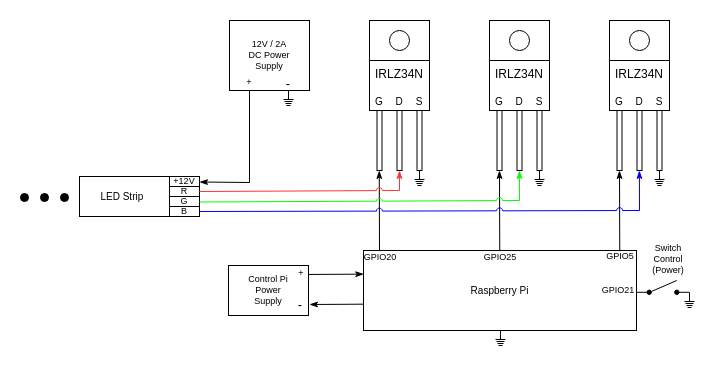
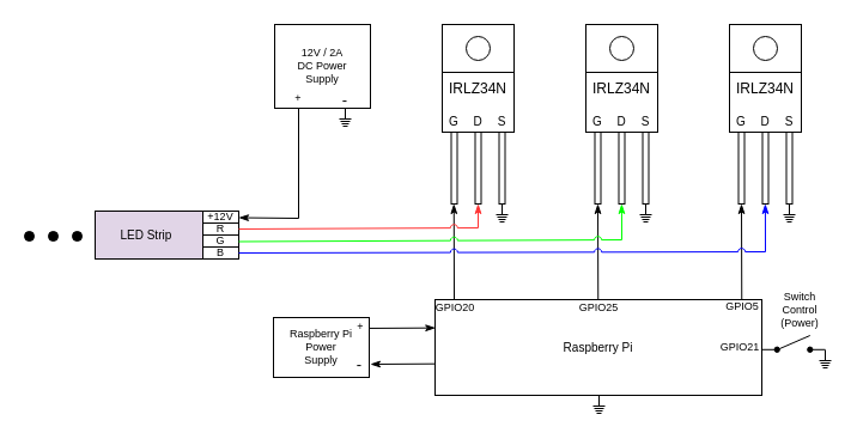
  <mxCell id="0" />
  <mxCell id="1" parent="0" />
  <mxCell id="2" value="" style="group" parent="1" vertex="1" connectable="0"><mxGeometry x="489" y="20" width="60" height="150" as="geometry" /></mxCell>
  <mxCell id="3" value="" style="rounded=0;whiteSpace=wrap;html=1;" parent="2" vertex="1"><mxGeometry width="60" height="40" as="geometry" /></mxCell>
  <mxCell id="4" value="" style="ellipse;whiteSpace=wrap;html=1;aspect=fixed;" parent="2" vertex="1"><mxGeometry x="20" y="10" width="20" height="20" as="geometry" /></mxCell>
  <mxCell id="5" value="" style="rounded=0;whiteSpace=wrap;html=1;" parent="2" vertex="1"><mxGeometry x="7.5" y="90" width="5" height="60" as="geometry" /></mxCell>
  <mxCell id="6" value="" style="rounded=0;whiteSpace=wrap;html=1;" parent="2" vertex="1"><mxGeometry x="27.5" y="90" width="5" height="60" as="geometry" /></mxCell>
  <mxCell id="7" value="" style="rounded=0;whiteSpace=wrap;html=1;" parent="2" vertex="1"><mxGeometry x="47.5" y="90" width="5" height="60" as="geometry" /></mxCell>
  <mxCell id="8" value="IRLZ34N" style="rounded=0;whiteSpace=wrap;html=1;verticalAlign=top;" parent="2" vertex="1"><mxGeometry y="40" width="60" height="50" as="geometry" /></mxCell>
  <mxCell id="9" value="G" style="text;html=1;strokeColor=none;fillColor=none;align=center;verticalAlign=bottom;whiteSpace=wrap;rounded=0;fontSize=10;" parent="2" vertex="1"><mxGeometry y="70" width="20" height="20" as="geometry" /></mxCell>
  <mxCell id="10" value="D" style="text;html=1;strokeColor=none;fillColor=none;align=center;verticalAlign=bottom;whiteSpace=wrap;rounded=0;fontSize=10;" parent="2" vertex="1"><mxGeometry x="20" y="70" width="20" height="20" as="geometry" /></mxCell>
  <mxCell id="11" value="S" style="text;html=1;strokeColor=none;fillColor=none;align=center;verticalAlign=bottom;whiteSpace=wrap;rounded=0;fontSize=10;" parent="2" vertex="1"><mxGeometry x="40" y="70" width="20" height="20" as="geometry" /></mxCell>
  <mxCell id="12" value="" style="group" parent="1" vertex="1" connectable="0"><mxGeometry x="609" y="20" width="60" height="150" as="geometry" /></mxCell>
  <mxCell id="13" value="" style="rounded=0;whiteSpace=wrap;html=1;" parent="12" vertex="1"><mxGeometry width="60" height="40" as="geometry" /></mxCell>
  <mxCell id="14" value="" style="ellipse;whiteSpace=wrap;html=1;aspect=fixed;" parent="12" vertex="1"><mxGeometry x="20" y="10" width="20" height="20" as="geometry" /></mxCell>
  <mxCell id="15" value="" style="rounded=0;whiteSpace=wrap;html=1;" parent="12" vertex="1"><mxGeometry x="7.5" y="90" width="5" height="60" as="geometry" /></mxCell>
  <mxCell id="16" value="" style="rounded=0;whiteSpace=wrap;html=1;" parent="12" vertex="1"><mxGeometry x="27.5" y="90" width="5" height="60" as="geometry" /></mxCell>
  <mxCell id="17" value="" style="rounded=0;whiteSpace=wrap;html=1;" parent="12" vertex="1"><mxGeometry x="47.5" y="90" width="5" height="60" as="geometry" /></mxCell>
  <mxCell id="18" value="IRLZ34N" style="rounded=0;whiteSpace=wrap;html=1;verticalAlign=top;" parent="12" vertex="1"><mxGeometry y="40" width="60" height="50" as="geometry" /></mxCell>
  <mxCell id="19" value="G" style="text;html=1;strokeColor=none;fillColor=none;align=center;verticalAlign=bottom;whiteSpace=wrap;rounded=0;fontSize=10;" parent="12" vertex="1"><mxGeometry y="70" width="20" height="20" as="geometry" /></mxCell>
  <mxCell id="20" value="D" style="text;html=1;strokeColor=none;fillColor=none;align=center;verticalAlign=bottom;whiteSpace=wrap;rounded=0;fontSize=10;" parent="12" vertex="1"><mxGeometry x="20" y="70" width="20" height="20" as="geometry" /></mxCell>
  <mxCell id="21" value="S" style="text;html=1;strokeColor=none;fillColor=none;align=center;verticalAlign=bottom;whiteSpace=wrap;rounded=0;fontSize=10;" parent="12" vertex="1"><mxGeometry x="40" y="70" width="20" height="20" as="geometry" /></mxCell>
  <mxCell id="22" value="" style="group" parent="1" vertex="1" connectable="0"><mxGeometry x="369" y="20" width="60" height="150" as="geometry" /></mxCell>
  <mxCell id="23" value="" style="rounded=0;whiteSpace=wrap;html=1;" parent="22" vertex="1"><mxGeometry width="60" height="40" as="geometry" /></mxCell>
  <mxCell id="24" value="" style="ellipse;whiteSpace=wrap;html=1;aspect=fixed;" parent="22" vertex="1"><mxGeometry x="20" y="10" width="20" height="20" as="geometry" /></mxCell>
  <mxCell id="25" value="" style="rounded=0;whiteSpace=wrap;html=1;" parent="22" vertex="1"><mxGeometry x="7.5" y="90" width="5" height="60" as="geometry" /></mxCell>
  <mxCell id="26" value="" style="rounded=0;whiteSpace=wrap;html=1;" parent="22" vertex="1"><mxGeometry x="27.5" y="90" width="5" height="60" as="geometry" /></mxCell>
  <mxCell id="27" value="" style="rounded=0;whiteSpace=wrap;html=1;" parent="22" vertex="1"><mxGeometry x="47.5" y="90" width="5" height="60" as="geometry" /></mxCell>
  <mxCell id="28" value="IRLZ34N" style="rounded=0;whiteSpace=wrap;html=1;verticalAlign=top;" parent="22" vertex="1"><mxGeometry y="40" width="60" height="50" as="geometry" /></mxCell>
  <mxCell id="29" value="G" style="text;html=1;strokeColor=none;fillColor=none;align=center;verticalAlign=bottom;whiteSpace=wrap;rounded=0;fontSize=10;" parent="22" vertex="1"><mxGeometry y="70" width="20" height="20" as="geometry" /></mxCell>
  <mxCell id="30" value="D" style="text;html=1;strokeColor=none;fillColor=none;align=center;verticalAlign=bottom;whiteSpace=wrap;rounded=0;fontSize=10;" parent="22" vertex="1"><mxGeometry x="20" y="70" width="20" height="20" as="geometry" /></mxCell>
  <mxCell id="31" value="S" style="text;html=1;strokeColor=none;fillColor=none;align=center;verticalAlign=bottom;whiteSpace=wrap;rounded=0;fontSize=10;" parent="22" vertex="1"><mxGeometry x="40" y="70" width="20" height="20" as="geometry" /></mxCell>
  <mxCell id="32" value="Raspberry Pi" style="rounded=0;whiteSpace=wrap;html=1;fontSize=10;" parent="1" vertex="1"><mxGeometry x="363" y="250" width="273" height="80" as="geometry" /></mxCell>
  <mxCell id="33" value="" style="endArrow=classicThin;html=1;fontSize=10;entryX=0.25;entryY=1;entryDx=0;entryDy=0;endFill=1;jumpStyle=arc;jumpSize=4;" parent="1" edge="1"><mxGeometry width="50" height="50" relative="1" as="geometry"><mxPoint x="379" y="250" as="sourcePoint" /><mxPoint x="378.75" y="170" as="targetPoint" /></mxGeometry></mxCell>
  <mxCell id="34" value="" style="endArrow=classicThin;html=1;fontSize=10;entryX=0.25;entryY=1;entryDx=0;entryDy=0;endFill=1;" parent="1" edge="1"><mxGeometry width="50" height="50" relative="1" as="geometry"><mxPoint x="499.25" y="250" as="sourcePoint" /><mxPoint x="499" y="170" as="targetPoint" /></mxGeometry></mxCell>
  <mxCell id="35" value="" style="endArrow=classicThin;html=1;fontSize=10;entryX=0.25;entryY=1;entryDx=0;entryDy=0;endFill=1;" parent="1" edge="1"><mxGeometry width="50" height="50" relative="1" as="geometry"><mxPoint x="619.25" y="250" as="sourcePoint" /><mxPoint x="619" y="170" as="targetPoint" /></mxGeometry></mxCell>
- <mxCell id="36" value="&amp;nbsp; &amp;nbsp; &amp;nbsp; &amp;nbsp;LED Strip" style="rounded=0;whiteSpace=wrap;html=1;fontSize=10;fillColor=#FFFFFF;align=left;" parent="1" vertex="1"><mxGeometry x="79" y="176" width="120" height="40" as="geometry" /></mxCell>
+ <mxCell id="36" value="&amp;nbsp; &amp;nbsp; &amp;nbsp; &amp;nbsp;LED Strip" style="rounded=0;whiteSpace=wrap;html=1;fontSize=10;fillColor=#e1d5e7;align=left;" parent="1" vertex="1"><mxGeometry x="79" y="176" width="120" height="40" as="geometry" /></mxCell>
  <mxCell id="37" value="+12V" style="rounded=0;whiteSpace=wrap;html=1;fillColor=#FFFFFF;fontSize=9;align=center;" parent="1" vertex="1"><mxGeometry x="169" y="176" width="30" height="10" as="geometry" /></mxCell>
  <mxCell id="38" value="R" style="rounded=0;whiteSpace=wrap;html=1;fillColor=#FFFFFF;fontSize=9;align=center;" parent="1" vertex="1"><mxGeometry x="169" y="186" width="30" height="10" as="geometry" /></mxCell>
  <mxCell id="39" value="G" style="rounded=0;whiteSpace=wrap;html=1;fillColor=#FFFFFF;fontSize=9;align=center;" parent="1" vertex="1"><mxGeometry x="169" y="196" width="30" height="10" as="geometry" /></mxCell>
  <mxCell id="40" value="B" style="rounded=0;whiteSpace=wrap;html=1;fillColor=#FFFFFF;fontSize=9;align=center;" parent="1" vertex="1"><mxGeometry x="169" y="206" width="30" height="10" as="geometry" /></mxCell>
  <mxCell id="41" value="" style="ellipse;whiteSpace=wrap;html=1;aspect=fixed;fontSize=9;align=left;fillColor=#000000;" parent="1" vertex="1"><mxGeometry x="60" y="193" width="8" height="8" as="geometry" /></mxCell>
  <mxCell id="42" value="" style="ellipse;whiteSpace=wrap;html=1;aspect=fixed;fontSize=9;align=left;fillColor=#000000;" parent="1" vertex="1"><mxGeometry x="40" y="193" width="8" height="8" as="geometry" /></mxCell>
  <mxCell id="43" value="" style="ellipse;whiteSpace=wrap;html=1;aspect=fixed;fontSize=9;align=left;fillColor=#000000;" parent="1" vertex="1"><mxGeometry x="20" y="193" width="8" height="8" as="geometry" /></mxCell>
  <mxCell id="44" value="12V / 2A&lt;br&gt;DC Power&lt;br&gt;Supply" style="rounded=0;whiteSpace=wrap;html=1;fontSize=9;align=center;fillColor=#FFFFFF;" parent="1" vertex="1"><mxGeometry x="229" y="20" width="80" height="70" as="geometry" /></mxCell>
  <mxCell id="45" value="" style="endArrow=classicThin;html=1;strokeColor=#000000;fontSize=9;entryX=1;entryY=0.25;entryDx=0;entryDy=0;endFill=1;" parent="1" edge="1"><mxGeometry width="50" height="50" relative="1" as="geometry"><mxPoint x="249" y="182" as="sourcePoint" /><mxPoint x="199" y="181.5" as="targetPoint" /></mxGeometry></mxCell>
  <mxCell id="46" value="" style="endArrow=none;html=1;strokeColor=#000000;fontSize=9;" parent="1" edge="1"><mxGeometry width="50" height="50" relative="1" as="geometry"><mxPoint x="249" y="182" as="sourcePoint" /><mxPoint x="249" y="90" as="targetPoint" /></mxGeometry></mxCell>
  <mxCell id="47" value="" style="endArrow=none;html=1;fontSize=9;endFill=0;exitX=1;exitY=0.5;exitDx=0;exitDy=0;strokeColor=#FF3333;jumpStyle=arc;" parent="1" source="38" edge="1"><mxGeometry width="50" height="50" relative="1" as="geometry"><mxPoint x="213" y="244" as="sourcePoint" /><mxPoint x="399" y="190" as="targetPoint" /></mxGeometry></mxCell>
  <mxCell id="48" value="+" style="text;html=1;strokeColor=none;fillColor=none;align=center;verticalAlign=middle;whiteSpace=wrap;rounded=0;fontSize=9;" parent="1" vertex="1"><mxGeometry x="229" y="72" width="40" height="20" as="geometry" /></mxCell>
  <mxCell id="49" value="&lt;font style=&quot;font-size: 13px&quot;&gt;-&lt;/font&gt;" style="text;html=1;strokeColor=none;fillColor=none;align=center;verticalAlign=middle;whiteSpace=wrap;rounded=0;fontSize=9;" parent="1" vertex="1"><mxGeometry x="268" y="73" width="40" height="20" as="geometry" /></mxCell>
  <mxCell id="50" value="" style="group" parent="1" vertex="1" connectable="0"><mxGeometry x="283" y="90" width="10" height="15" as="geometry" /></mxCell>
  <mxCell id="51" value="" style="endArrow=none;html=1;fontSize=9;" parent="50" edge="1"><mxGeometry width="50" height="50" relative="1" as="geometry"><mxPoint x="3" y="15" as="sourcePoint" /><mxPoint x="7" y="15" as="targetPoint" /></mxGeometry></mxCell>
  <mxCell id="52" value="" style="endArrow=none;html=1;fontSize=9;" parent="50" edge="1"><mxGeometry width="50" height="50" relative="1" as="geometry"><mxPoint x="2" y="13" as="sourcePoint" /><mxPoint x="8" y="13" as="targetPoint" /></mxGeometry></mxCell>
  <mxCell id="53" value="" style="endArrow=none;html=1;fontSize=9;" parent="50" edge="1"><mxGeometry width="50" height="50" relative="1" as="geometry"><mxPoint x="1" y="11" as="sourcePoint" /><mxPoint x="9" y="11" as="targetPoint" /></mxGeometry></mxCell>
  <mxCell id="54" value="" style="endArrow=none;html=1;fontSize=9;" parent="50" edge="1"><mxGeometry width="50" height="50" relative="1" as="geometry"><mxPoint y="9" as="sourcePoint" /><mxPoint x="10" y="9" as="targetPoint" /></mxGeometry></mxCell>
  <mxCell id="55" value="" style="endArrow=none;html=1;strokeColor=#000000;fontSize=9;" parent="50" edge="1"><mxGeometry width="50" height="50" relative="1" as="geometry"><mxPoint x="5" y="9" as="sourcePoint" /><mxPoint x="5" as="targetPoint" /></mxGeometry></mxCell>
  <mxCell id="56" value="" style="group" parent="1" vertex="1" connectable="0"><mxGeometry x="414" y="170" width="10" height="15" as="geometry" /></mxCell>
  <mxCell id="57" value="" style="endArrow=none;html=1;fontSize=9;" parent="56" edge="1"><mxGeometry width="50" height="50" relative="1" as="geometry"><mxPoint x="3" y="15" as="sourcePoint" /><mxPoint x="7" y="15" as="targetPoint" /></mxGeometry></mxCell>
  <mxCell id="58" value="" style="endArrow=none;html=1;fontSize=9;" parent="56" edge="1"><mxGeometry width="50" height="50" relative="1" as="geometry"><mxPoint x="2" y="13" as="sourcePoint" /><mxPoint x="8" y="13" as="targetPoint" /></mxGeometry></mxCell>
  <mxCell id="59" value="" style="endArrow=none;html=1;fontSize=9;" parent="56" edge="1"><mxGeometry width="50" height="50" relative="1" as="geometry"><mxPoint x="1" y="11" as="sourcePoint" /><mxPoint x="9" y="11" as="targetPoint" /></mxGeometry></mxCell>
  <mxCell id="60" value="" style="endArrow=none;html=1;fontSize=9;" parent="56" edge="1"><mxGeometry width="50" height="50" relative="1" as="geometry"><mxPoint y="9" as="sourcePoint" /><mxPoint x="10" y="9" as="targetPoint" /></mxGeometry></mxCell>
  <mxCell id="61" value="" style="endArrow=none;html=1;strokeColor=#000000;fontSize=9;" parent="56" edge="1"><mxGeometry width="50" height="50" relative="1" as="geometry"><mxPoint x="5" y="9" as="sourcePoint" /><mxPoint x="5" as="targetPoint" /></mxGeometry></mxCell>
  <mxCell id="62" value="" style="group" parent="1" vertex="1" connectable="0"><mxGeometry x="534" y="170" width="10" height="15" as="geometry" /></mxCell>
  <mxCell id="63" value="" style="endArrow=none;html=1;fontSize=9;" parent="62" edge="1"><mxGeometry width="50" height="50" relative="1" as="geometry"><mxPoint x="3" y="15" as="sourcePoint" /><mxPoint x="7" y="15" as="targetPoint" /></mxGeometry></mxCell>
  <mxCell id="64" value="" style="endArrow=none;html=1;fontSize=9;" parent="62" edge="1"><mxGeometry width="50" height="50" relative="1" as="geometry"><mxPoint x="2" y="13" as="sourcePoint" /><mxPoint x="8" y="13" as="targetPoint" /></mxGeometry></mxCell>
  <mxCell id="65" value="" style="endArrow=none;html=1;fontSize=9;" parent="62" edge="1"><mxGeometry width="50" height="50" relative="1" as="geometry"><mxPoint x="1" y="11" as="sourcePoint" /><mxPoint x="9" y="11" as="targetPoint" /></mxGeometry></mxCell>
  <mxCell id="66" value="" style="endArrow=none;html=1;fontSize=9;" parent="62" edge="1"><mxGeometry width="50" height="50" relative="1" as="geometry"><mxPoint y="9" as="sourcePoint" /><mxPoint x="10" y="9" as="targetPoint" /></mxGeometry></mxCell>
  <mxCell id="67" value="" style="endArrow=none;html=1;strokeColor=#000000;fontSize=9;" parent="62" edge="1"><mxGeometry width="50" height="50" relative="1" as="geometry"><mxPoint x="5" y="9" as="sourcePoint" /><mxPoint x="5" as="targetPoint" /></mxGeometry></mxCell>
  <mxCell id="68" value="" style="group" parent="1" vertex="1" connectable="0"><mxGeometry x="654" y="170" width="10" height="15" as="geometry" /></mxCell>
  <mxCell id="69" value="" style="endArrow=none;html=1;fontSize=9;" parent="68" edge="1"><mxGeometry width="50" height="50" relative="1" as="geometry"><mxPoint x="3" y="15" as="sourcePoint" /><mxPoint x="7" y="15" as="targetPoint" /></mxGeometry></mxCell>
  <mxCell id="70" value="" style="endArrow=none;html=1;fontSize=9;" parent="68" edge="1"><mxGeometry width="50" height="50" relative="1" as="geometry"><mxPoint x="2" y="13" as="sourcePoint" /><mxPoint x="8" y="13" as="targetPoint" /></mxGeometry></mxCell>
  <mxCell id="71" value="" style="endArrow=none;html=1;fontSize=9;" parent="68" edge="1"><mxGeometry width="50" height="50" relative="1" as="geometry"><mxPoint x="1" y="11" as="sourcePoint" /><mxPoint x="9" y="11" as="targetPoint" /></mxGeometry></mxCell>
  <mxCell id="72" value="" style="endArrow=none;html=1;fontSize=9;" parent="68" edge="1"><mxGeometry width="50" height="50" relative="1" as="geometry"><mxPoint y="9" as="sourcePoint" /><mxPoint x="10" y="9" as="targetPoint" /></mxGeometry></mxCell>
  <mxCell id="73" value="" style="endArrow=none;html=1;strokeColor=#000000;fontSize=9;" parent="68" edge="1"><mxGeometry width="50" height="50" relative="1" as="geometry"><mxPoint x="5" y="9" as="sourcePoint" /><mxPoint x="5" as="targetPoint" /></mxGeometry></mxCell>
  <mxCell id="74" value="" style="endArrow=classicThin;html=1;fontSize=9;strokeColor=#FF3333;entryX=0.5;entryY=1;entryDx=0;entryDy=0;endFill=1;" parent="1" edge="1"><mxGeometry width="50" height="50" relative="1" as="geometry"><mxPoint x="399" y="190" as="sourcePoint" /><mxPoint x="399" y="170" as="targetPoint" /></mxGeometry></mxCell>
  <mxCell id="75" value="" style="endArrow=classicThin;html=1;fontSize=9;entryX=0.5;entryY=1;entryDx=0;entryDy=0;strokeColor=#00FF00;endFill=1;" parent="1" edge="1"><mxGeometry width="50" height="50" relative="1" as="geometry"><mxPoint x="519" y="200" as="sourcePoint" /><mxPoint x="518.92" y="170" as="targetPoint" /></mxGeometry></mxCell>
  <mxCell id="76" value="" style="endArrow=classicThin;html=1;fontSize=9;entryX=0.5;entryY=1;entryDx=0;entryDy=0;strokeColor=#0000FF;endFill=1;" parent="1" edge="1"><mxGeometry width="50" height="50" relative="1" as="geometry"><mxPoint x="639" y="210" as="sourcePoint" /><mxPoint x="638.92" y="170" as="targetPoint" /></mxGeometry></mxCell>
  <mxCell id="77" value="" style="endArrow=none;html=1;fontSize=9;endFill=0;exitX=1;exitY=0.5;exitDx=0;exitDy=0;jumpStyle=arc;strokeColor=#00FF00;" parent="1" edge="1"><mxGeometry width="50" height="50" relative="1" as="geometry"><mxPoint x="199" y="201.5" as="sourcePoint" /><mxPoint x="519" y="200" as="targetPoint" /></mxGeometry></mxCell>
  <mxCell id="78" value="" style="endArrow=none;html=1;fontSize=9;endFill=0;exitX=1;exitY=0.5;exitDx=0;exitDy=0;jumpStyle=arc;strokeColor=#0000FF;" parent="1" edge="1"><mxGeometry width="50" height="50" relative="1" as="geometry"><mxPoint x="199" y="211" as="sourcePoint" /><mxPoint x="639" y="210" as="targetPoint" /></mxGeometry></mxCell>
- <mxCell id="79" value="Control Pi&lt;br&gt;Power &lt;br&gt;Supply" style="rounded=0;whiteSpace=wrap;html=1;fontSize=9;align=center;fillColor=#FFFFFF;" parent="1" vertex="1"><mxGeometry x="228" y="265" width="80" height="50" as="geometry" /></mxCell>
+ <mxCell id="79" value="Raspberry Pi&lt;br&gt;Power &lt;br&gt;Supply" style="rounded=0;whiteSpace=wrap;html=1;fontSize=9;align=center;fillColor=#FFFFFF;" parent="1" vertex="1"><mxGeometry x="228" y="265" width="80" height="50" as="geometry" /></mxCell>
  <mxCell id="80" value="+" style="text;html=1;strokeColor=none;fillColor=none;align=center;verticalAlign=middle;whiteSpace=wrap;rounded=0;fontSize=9;" parent="1" vertex="1"><mxGeometry x="294" y="263" width="14" height="20" as="geometry" /></mxCell>
  <mxCell id="81" value="&lt;font style=&quot;font-size: 13px&quot;&gt;-&lt;/font&gt;" style="text;html=1;strokeColor=none;fillColor=none;align=center;verticalAlign=middle;whiteSpace=wrap;rounded=0;fontSize=9;" parent="1" vertex="1"><mxGeometry x="294" y="294" width="12" height="20" as="geometry" /></mxCell>
  <mxCell id="82" value="" style="group" parent="1" vertex="1" connectable="0"><mxGeometry x="495" y="330" width="10" height="15" as="geometry" /></mxCell>
  <mxCell id="83" value="" style="endArrow=none;html=1;fontSize=9;" parent="82" edge="1"><mxGeometry width="50" height="50" relative="1" as="geometry"><mxPoint x="3" y="15" as="sourcePoint" /><mxPoint x="7" y="15" as="targetPoint" /></mxGeometry></mxCell>
  <mxCell id="84" value="" style="endArrow=none;html=1;fontSize=9;" parent="82" edge="1"><mxGeometry width="50" height="50" relative="1" as="geometry"><mxPoint x="2" y="13" as="sourcePoint" /><mxPoint x="8" y="13" as="targetPoint" /></mxGeometry></mxCell>
  <mxCell id="85" value="" style="endArrow=none;html=1;fontSize=9;" parent="82" edge="1"><mxGeometry width="50" height="50" relative="1" as="geometry"><mxPoint x="1" y="11" as="sourcePoint" /><mxPoint x="9" y="11" as="targetPoint" /></mxGeometry></mxCell>
  <mxCell id="86" value="" style="endArrow=none;html=1;fontSize=9;" parent="82" edge="1"><mxGeometry width="50" height="50" relative="1" as="geometry"><mxPoint y="9" as="sourcePoint" /><mxPoint x="10" y="9" as="targetPoint" /></mxGeometry></mxCell>
  <mxCell id="87" value="" style="endArrow=none;html=1;strokeColor=#000000;fontSize=9;" parent="82" edge="1"><mxGeometry width="50" height="50" relative="1" as="geometry"><mxPoint x="5" y="9" as="sourcePoint" /><mxPoint x="5" as="targetPoint" /></mxGeometry></mxCell>
  <mxCell id="88" value="" style="endArrow=classicThin;html=1;strokeColor=#000000;fontSize=9;endFill=1;entryX=0.001;entryY=0.283;entryDx=0;entryDy=0;entryPerimeter=0;" parent="1" edge="1"><mxGeometry width="50" height="50" relative="1" as="geometry"><mxPoint x="308" y="273.96" as="sourcePoint" /><mxPoint x="363.273" y="273.64" as="targetPoint" /></mxGeometry></mxCell>
  <mxCell id="89" value="" style="endArrow=classicThin;html=1;strokeColor=#000000;fontSize=9;endFill=1;exitX=-0.001;exitY=0.671;exitDx=0;exitDy=0;exitPerimeter=0;" parent="1" source="32" edge="1"><mxGeometry width="50" height="50" relative="1" as="geometry"><mxPoint x="350" y="297" as="sourcePoint" /><mxPoint x="309" y="304" as="targetPoint" /></mxGeometry></mxCell>
  <mxCell id="90" value="GPIO20" style="text;html=1;strokeColor=none;fillColor=none;align=center;verticalAlign=middle;whiteSpace=wrap;rounded=0;fontSize=9;" parent="1" vertex="1"><mxGeometry x="371" y="251" width="18" height="11" as="geometry" /></mxCell>
  <mxCell id="91" value="GPIO25" style="text;html=1;strokeColor=none;fillColor=none;align=center;verticalAlign=middle;whiteSpace=wrap;rounded=0;fontSize=9;" parent="1" vertex="1"><mxGeometry x="491" y="251" width="18" height="11" as="geometry" /></mxCell>
  <mxCell id="92" value="GPIO5" style="text;html=1;strokeColor=none;fillColor=none;align=center;verticalAlign=middle;whiteSpace=wrap;rounded=0;fontSize=9;" parent="1" vertex="1"><mxGeometry x="611" y="250" width="18" height="11" as="geometry" /></mxCell>
  <mxCell id="93" value="" style="pointerEvents=1;verticalLabelPosition=bottom;shadow=0;dashed=0;align=center;html=1;verticalAlign=top;shape=mxgraph.electrical.electro-mechanical.simple_switch;fillColor=#000000;fontSize=9;" parent="1" vertex="1"><mxGeometry x="636" y="280" width="53" height="14" as="geometry" /></mxCell>
  <mxCell id="94" value="GPIO21" style="text;html=1;strokeColor=none;fillColor=none;align=center;verticalAlign=middle;whiteSpace=wrap;rounded=0;fontSize=9;" parent="1" vertex="1"><mxGeometry x="609" y="284.5" width="18" height="11" as="geometry" /></mxCell>
  <mxCell id="95" value="" style="group" parent="1" vertex="1" connectable="0"><mxGeometry x="684" y="292" width="10" height="15" as="geometry" /></mxCell>
  <mxCell id="96" value="" style="endArrow=none;html=1;fontSize=9;" parent="95" edge="1"><mxGeometry width="50" height="50" relative="1" as="geometry"><mxPoint x="3" y="15" as="sourcePoint" /><mxPoint x="7" y="15" as="targetPoint" /></mxGeometry></mxCell>
  <mxCell id="97" value="" style="endArrow=none;html=1;fontSize=9;" parent="95" edge="1"><mxGeometry width="50" height="50" relative="1" as="geometry"><mxPoint x="2" y="13" as="sourcePoint" /><mxPoint x="8" y="13" as="targetPoint" /></mxGeometry></mxCell>
  <mxCell id="98" value="" style="endArrow=none;html=1;fontSize=9;" parent="95" edge="1"><mxGeometry width="50" height="50" relative="1" as="geometry"><mxPoint x="1" y="11" as="sourcePoint" /><mxPoint x="9" y="11" as="targetPoint" /></mxGeometry></mxCell>
  <mxCell id="99" value="" style="endArrow=none;html=1;fontSize=9;" parent="95" edge="1"><mxGeometry width="50" height="50" relative="1" as="geometry"><mxPoint y="9" as="sourcePoint" /><mxPoint x="10" y="9" as="targetPoint" /></mxGeometry></mxCell>
  <mxCell id="100" value="" style="endArrow=none;html=1;strokeColor=#000000;fontSize=9;" parent="95" edge="1"><mxGeometry width="50" height="50" relative="1" as="geometry"><mxPoint x="5" y="9" as="sourcePoint" /><mxPoint x="5" as="targetPoint" /></mxGeometry></mxCell>
  <mxCell id="101" value="Switch&lt;br&gt;Control&lt;br&gt;&lt;div style=&quot;text-align: right&quot;&gt;&lt;span&gt;(Power)&lt;/span&gt;&lt;/div&gt;" style="text;html=1;strokeColor=none;fillColor=none;align=center;verticalAlign=middle;whiteSpace=wrap;rounded=0;fontSize=9;" parent="1" vertex="1"><mxGeometry x="659" y="253" width="18" height="11" as="geometry" /></mxCell>
